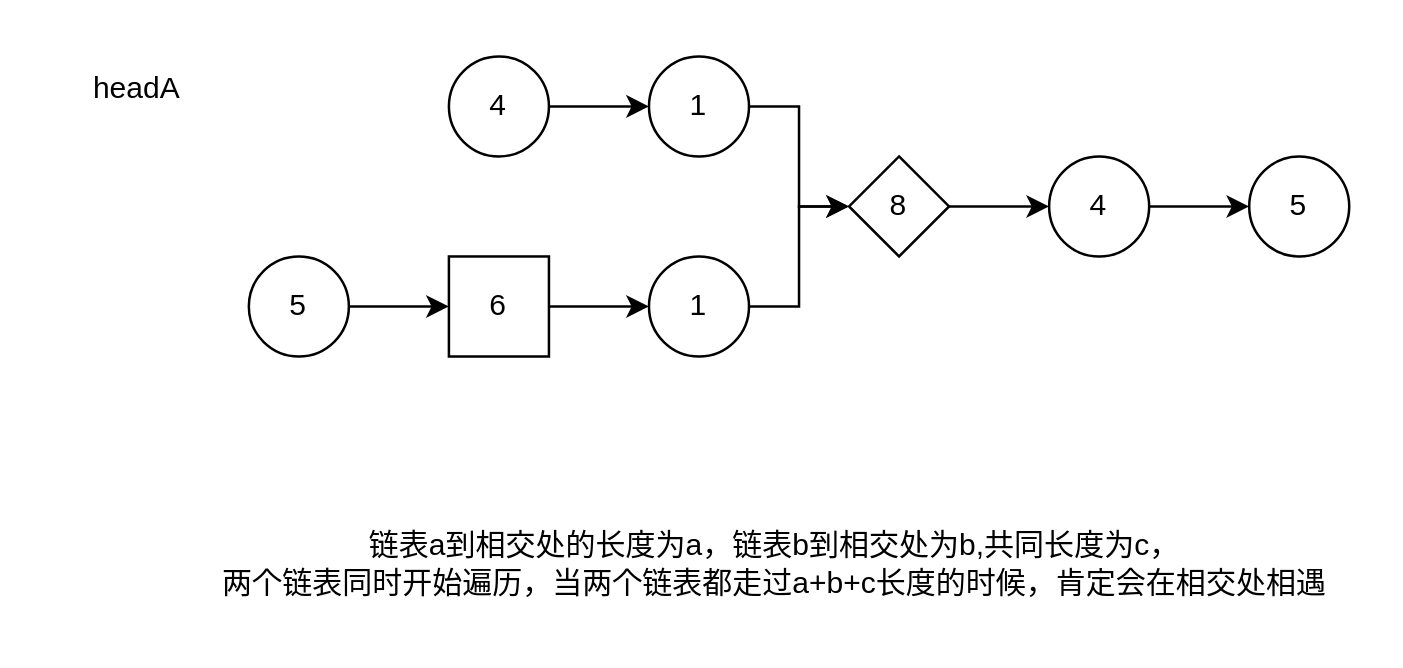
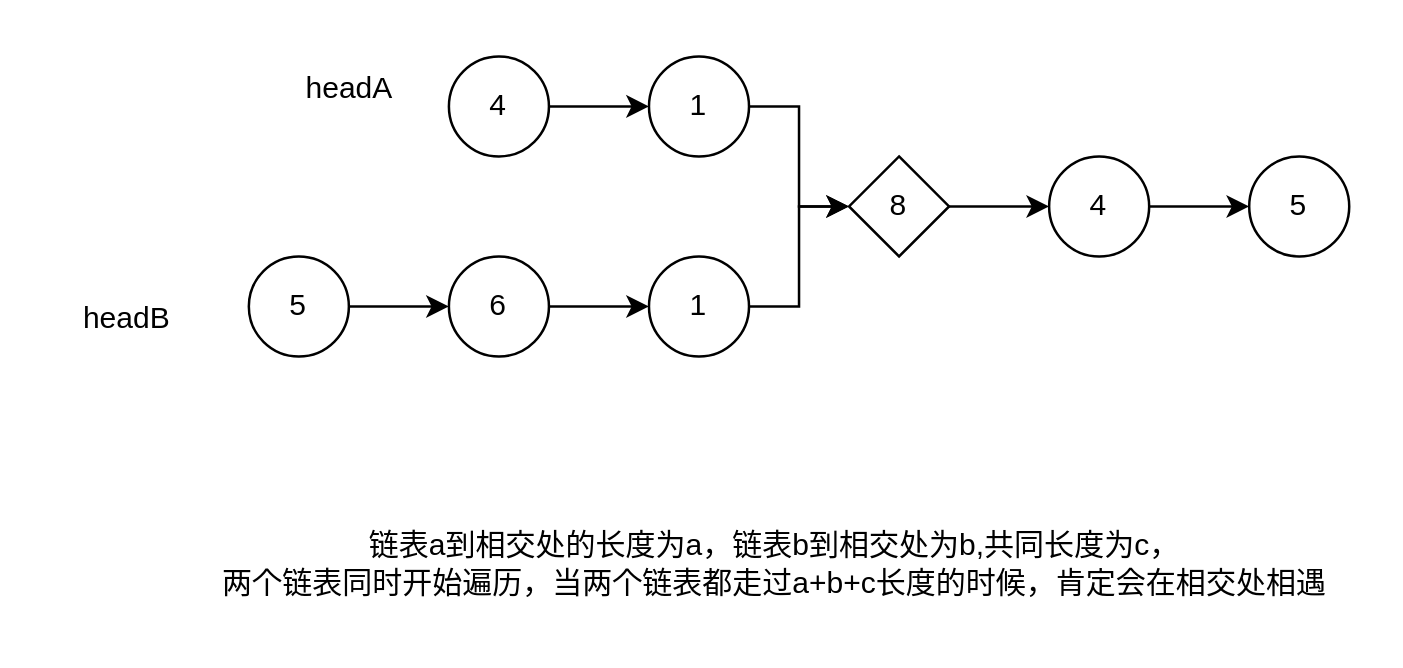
  <mxCell id="0" />
  <mxCell id="1" parent="0" />
  <mxCell id="2" value="" style="edgeStyle=orthogonalEdgeStyle;rounded=0;orthogonalLoop=1;jettySize=auto;html=1;" edge="1" parent="1" source="3" target="7"><mxGeometry relative="1" as="geometry" /></mxCell>
  <mxCell id="3" value="4" style="ellipse;whiteSpace=wrap;html=1;aspect=fixed;" vertex="1" parent="1"><mxGeometry x="179" y="22" width="40" height="40" as="geometry" /></mxCell>
  <mxCell id="4" value="" style="edgeStyle=orthogonalEdgeStyle;rounded=0;orthogonalLoop=1;jettySize=auto;html=1;" edge="1" parent="1" source="5" target="9"><mxGeometry relative="1" as="geometry" /></mxCell>
  <mxCell id="5" value="5" style="ellipse;whiteSpace=wrap;html=1;aspect=fixed;" vertex="1" parent="1"><mxGeometry x="99" y="102" width="40" height="40" as="geometry" /></mxCell>
  <mxCell id="6" value="" style="edgeStyle=orthogonalEdgeStyle;rounded=0;orthogonalLoop=1;jettySize=auto;html=1;" edge="1" parent="1" source="7" target="13"><mxGeometry relative="1" as="geometry" /></mxCell>
  <mxCell id="7" value="1" style="ellipse;whiteSpace=wrap;html=1;aspect=fixed;" vertex="1" parent="1"><mxGeometry x="259" y="22" width="40" height="40" as="geometry" /></mxCell>
  <mxCell id="8" value="" style="edgeStyle=orthogonalEdgeStyle;rounded=0;orthogonalLoop=1;jettySize=auto;html=1;" edge="1" parent="1" source="9" target="11"><mxGeometry relative="1" as="geometry" /></mxCell>
- <mxCell id="9" value="6" style="whiteSpace=wrap;html=1;aspect=fixed;rounded=0;" vertex="1" parent="1"><mxGeometry x="179" y="102" width="40" height="40" as="geometry" /></mxCell>
+ <mxCell id="9" value="6" style="ellipse;whiteSpace=wrap;html=1;aspect=fixed;" vertex="1" parent="1"><mxGeometry x="179" y="102" width="40" height="40" as="geometry" /></mxCell>
  <mxCell id="10" value="" style="edgeStyle=orthogonalEdgeStyle;rounded=0;orthogonalLoop=1;jettySize=auto;html=1;" edge="1" parent="1" source="11" target="13"><mxGeometry relative="1" as="geometry" /></mxCell>
  <mxCell id="11" value="1" style="ellipse;whiteSpace=wrap;html=1;aspect=fixed;" vertex="1" parent="1"><mxGeometry x="259" y="102" width="40" height="40" as="geometry" /></mxCell>
  <mxCell id="12" value="" style="edgeStyle=orthogonalEdgeStyle;rounded=0;orthogonalLoop=1;jettySize=auto;html=1;" edge="1" parent="1" source="13" target="15"><mxGeometry relative="1" as="geometry" /></mxCell>
  <mxCell id="13" value="8" style="rhombus;whiteSpace=wrap;html=1;aspect=fixed;" vertex="1" parent="1"><mxGeometry x="339" y="62" width="40" height="40" as="geometry" /></mxCell>
  <mxCell id="14" value="" style="edgeStyle=orthogonalEdgeStyle;rounded=0;orthogonalLoop=1;jettySize=auto;html=1;" edge="1" parent="1" source="15" target="16"><mxGeometry relative="1" as="geometry" /></mxCell>
  <mxCell id="15" value="4" style="ellipse;whiteSpace=wrap;html=1;aspect=fixed;" vertex="1" parent="1"><mxGeometry x="419" y="62" width="40" height="40" as="geometry" /></mxCell>
  <mxCell id="16" value="5" style="ellipse;whiteSpace=wrap;html=1;aspect=fixed;" vertex="1" parent="1"><mxGeometry x="499" y="62" width="40" height="40" as="geometry" /></mxCell>
- <mxCell id="17" value="headA" style="text;html=1;align=center;verticalAlign=middle;resizable=0;points=[];autosize=1;strokeColor=none;fillColor=none;" vertex="1" parent="1"><mxGeometry x="24" y="20" width="60" height="30" as="geometry" /></mxCell>
+ <mxCell id="17" value="headA" style="text;html=1;align=center;verticalAlign=middle;resizable=0;points=[];autosize=1;strokeColor=none;fillColor=none;" vertex="1" parent="1"><mxGeometry x="109" y="20" width="60" height="30" as="geometry" /></mxCell>
+ <mxCell id="18" value="headB" style="text;html=1;align=center;verticalAlign=middle;resizable=0;points=[];autosize=1;strokeColor=none;fillColor=none;" vertex="1" parent="1"><mxGeometry x="20" y="112" width="60" height="30" as="geometry" /></mxCell>
  <mxCell id="19" value="链表a到相交处的长度为a，链表b到相交处为b,共同长度为c，&lt;div&gt;两个链表同时开始遍历，当两个链表都走过a+b+c长度的时候，肯定会在相交处相遇&lt;/div&gt;" style="text;html=1;align=center;verticalAlign=middle;resizable=0;points=[];autosize=1;strokeColor=none;fillColor=none;" vertex="1" parent="1"><mxGeometry x="79" y="205" width="460" height="40" as="geometry" /></mxCell>
